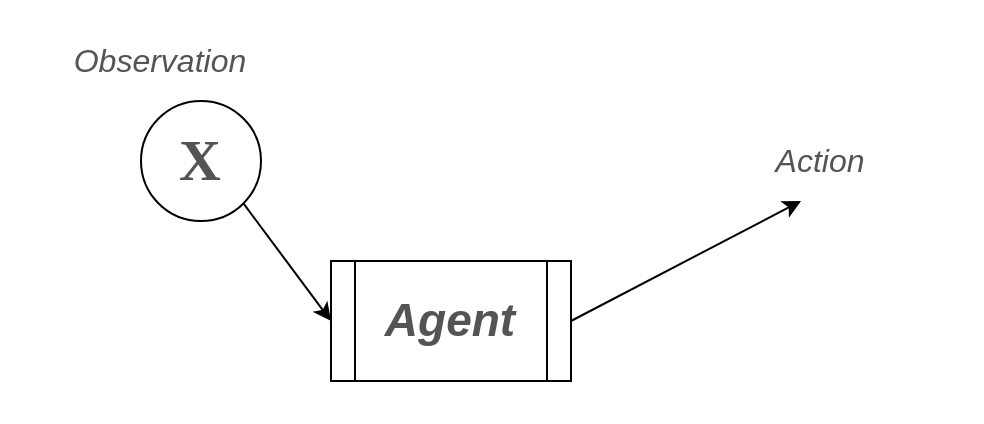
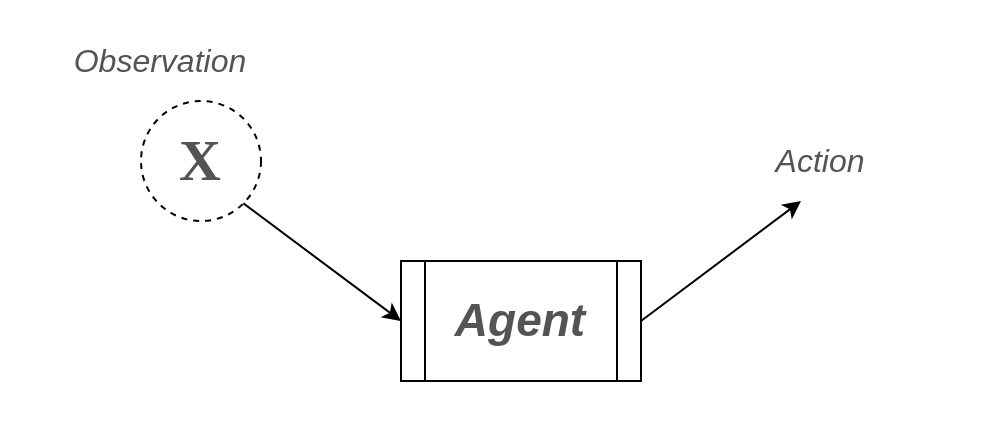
  <mxCell id="0" />
  <mxCell id="1" parent="0" />
- <mxCell id="2" value="&lt;b&gt;&lt;i&gt;&lt;font style=&quot;font-size: 23px&quot;&gt;Agent&lt;/font&gt;&lt;/i&gt;&lt;/b&gt;" style="shape=process;whiteSpace=wrap;html=1;backgroundOutline=1;fontColor=#545454;" vertex="1" parent="1"><mxGeometry x="165" y="130" width="120" height="60" as="geometry" /></mxCell>
- <mxCell id="3" value="&lt;font face=&quot;Tahoma&quot; style=&quot;font-size: 29px&quot;&gt;&lt;b&gt;X&lt;/b&gt;&lt;/font&gt;" style="ellipse;whiteSpace=wrap;html=1;aspect=fixed;fontColor=#545454;" vertex="1" parent="1"><mxGeometry x="70" y="50" width="60" height="60" as="geometry" /></mxCell>
+ <mxCell id="2" value="&lt;b&gt;&lt;i&gt;&lt;font style=&quot;font-size: 23px&quot;&gt;Agent&lt;/font&gt;&lt;/i&gt;&lt;/b&gt;" style="shape=process;whiteSpace=wrap;html=1;backgroundOutline=1;fontColor=#545454;" vertex="1" parent="1"><mxGeometry x="200" y="130" width="120" height="60" as="geometry" /></mxCell>
+ <mxCell id="3" value="&lt;font face=&quot;Tahoma&quot; style=&quot;font-size: 29px&quot;&gt;&lt;b&gt;X&lt;/b&gt;&lt;/font&gt;" style="ellipse;whiteSpace=wrap;html=1;aspect=fixed;fontColor=#545454;dashed=1;" vertex="1" parent="1"><mxGeometry x="70" y="50" width="60" height="60" as="geometry" /></mxCell>
  <mxCell id="4" value="" style="endArrow=classic;html=1;exitX=1;exitY=1;exitDx=0;exitDy=0;entryX=0;entryY=0.5;entryDx=0;entryDy=0;fontColor=#545454;" edge="1" parent="1" source="3" target="2"><mxGeometry width="50" height="50" relative="1" as="geometry"><mxPoint x="400" y="230" as="sourcePoint" /><mxPoint x="450" y="180" as="targetPoint" /></mxGeometry></mxCell>
  <mxCell id="5" value="&lt;font style=&quot;font-size: 16px&quot;&gt;&lt;i&gt;Observation&lt;/i&gt;&lt;/font&gt;" style="text;html=1;strokeColor=none;fillColor=none;align=center;verticalAlign=middle;whiteSpace=wrap;rounded=0;fontColor=#545454;" vertex="1" parent="1"><mxGeometry x="20" y="20" width="120" height="20" as="geometry" /></mxCell>
  <mxCell id="6" value="" style="endArrow=classic;html=1;exitX=1;exitY=0.5;exitDx=0;exitDy=0;fontColor=#545454;" edge="1" parent="1" source="2"><mxGeometry width="50" height="50" relative="1" as="geometry"><mxPoint x="400" y="210" as="sourcePoint" /><mxPoint x="400" y="100" as="targetPoint" /></mxGeometry></mxCell>
  <mxCell id="7" value="&lt;font style=&quot;font-size: 16px&quot;&gt;&lt;i&gt;Action&lt;/i&gt;&lt;/font&gt;" style="text;html=1;strokeColor=none;fillColor=none;align=center;verticalAlign=middle;whiteSpace=wrap;rounded=0;fontColor=#545454;" vertex="1" parent="1"><mxGeometry x="350" y="70" width="120" height="20" as="geometry" /></mxCell>
